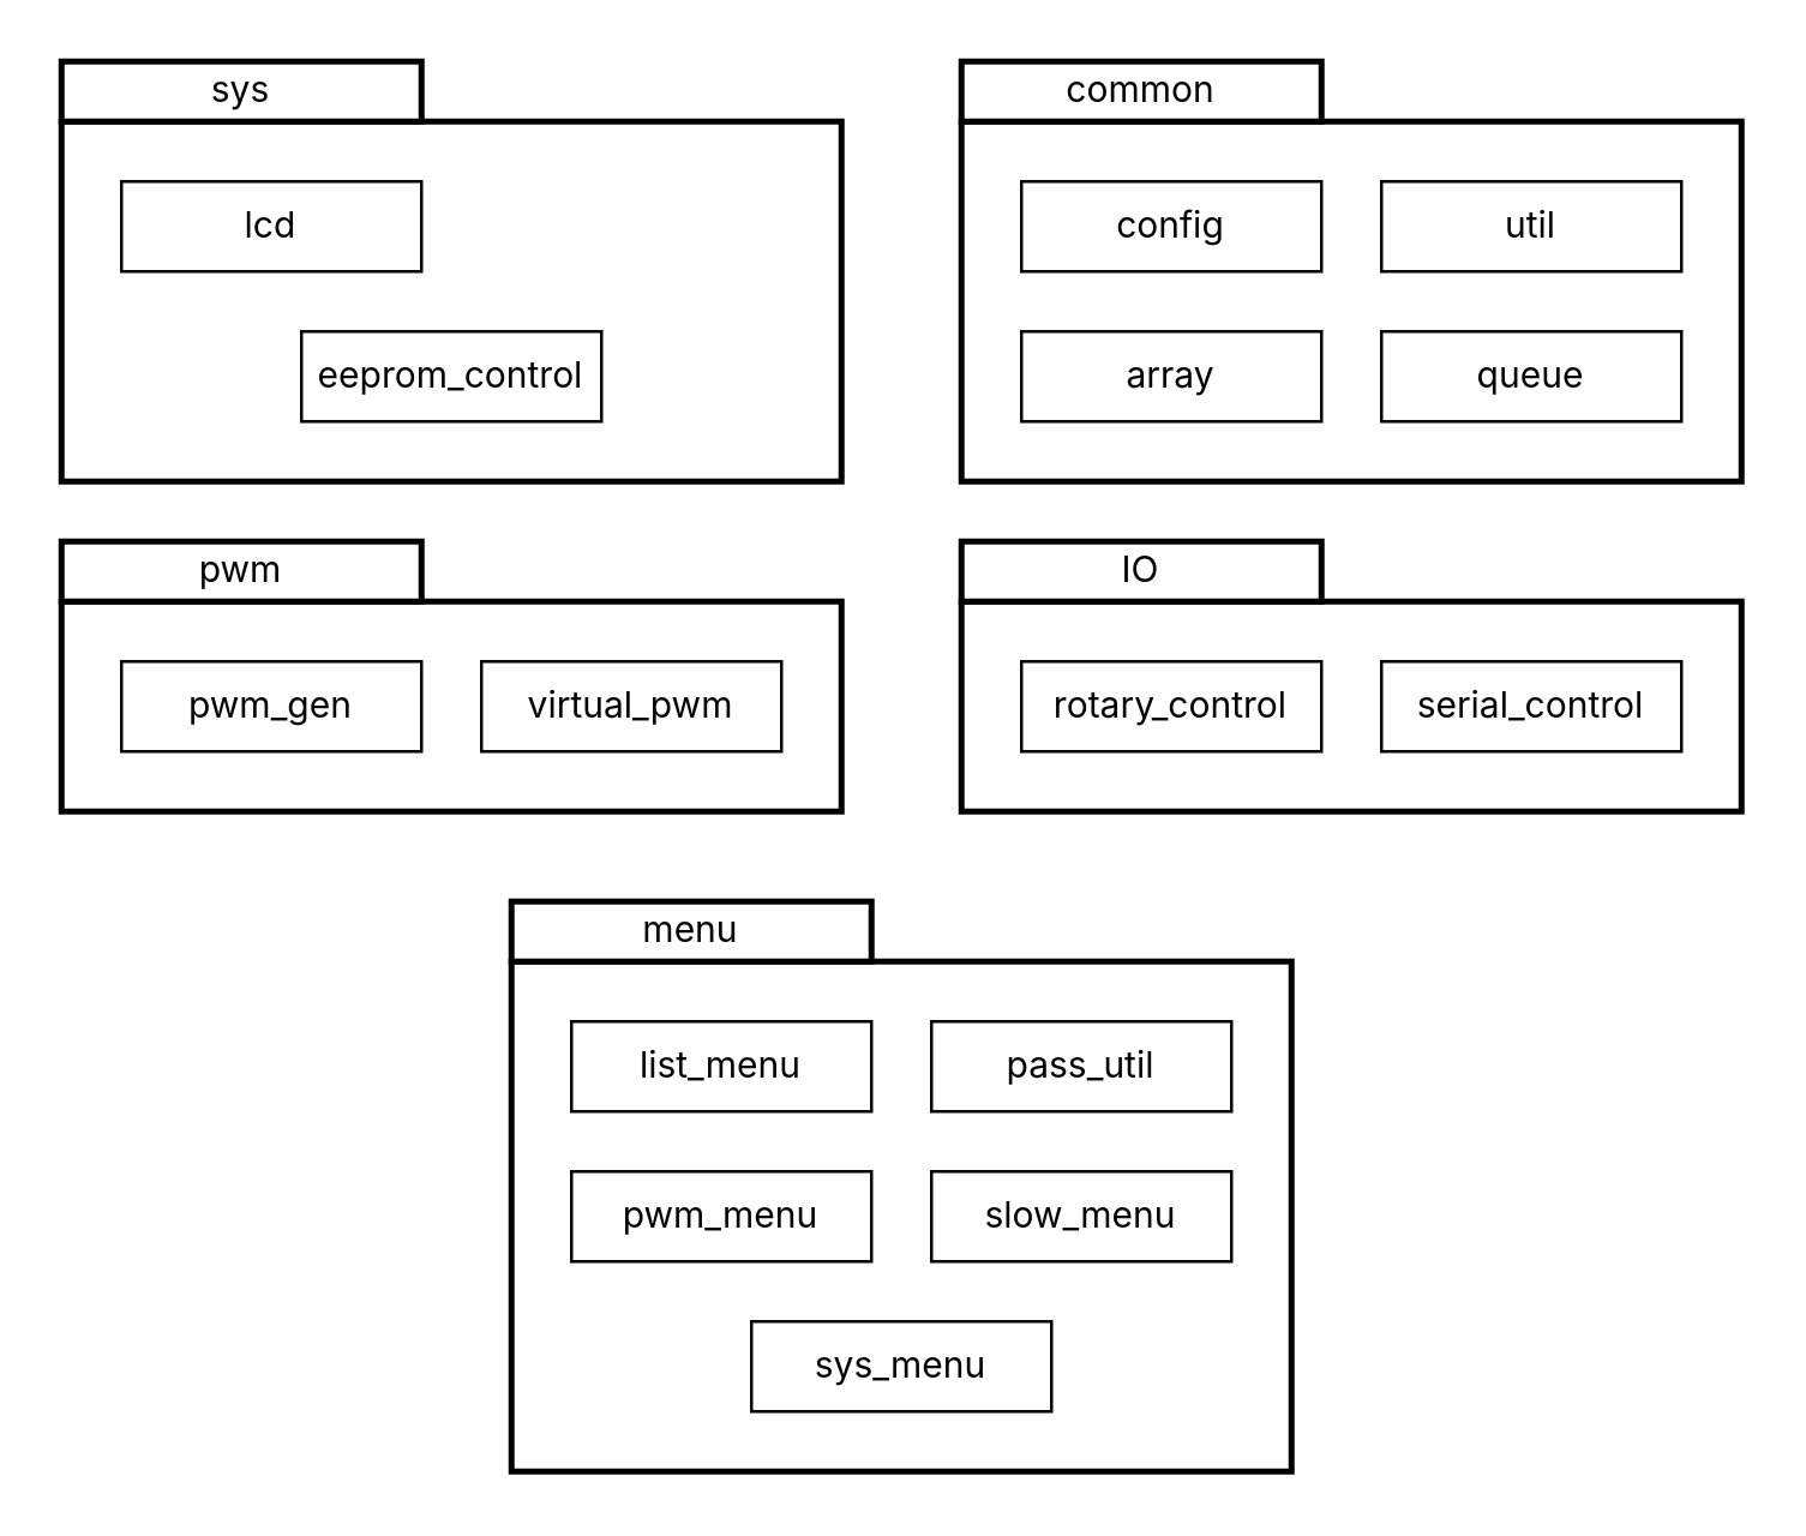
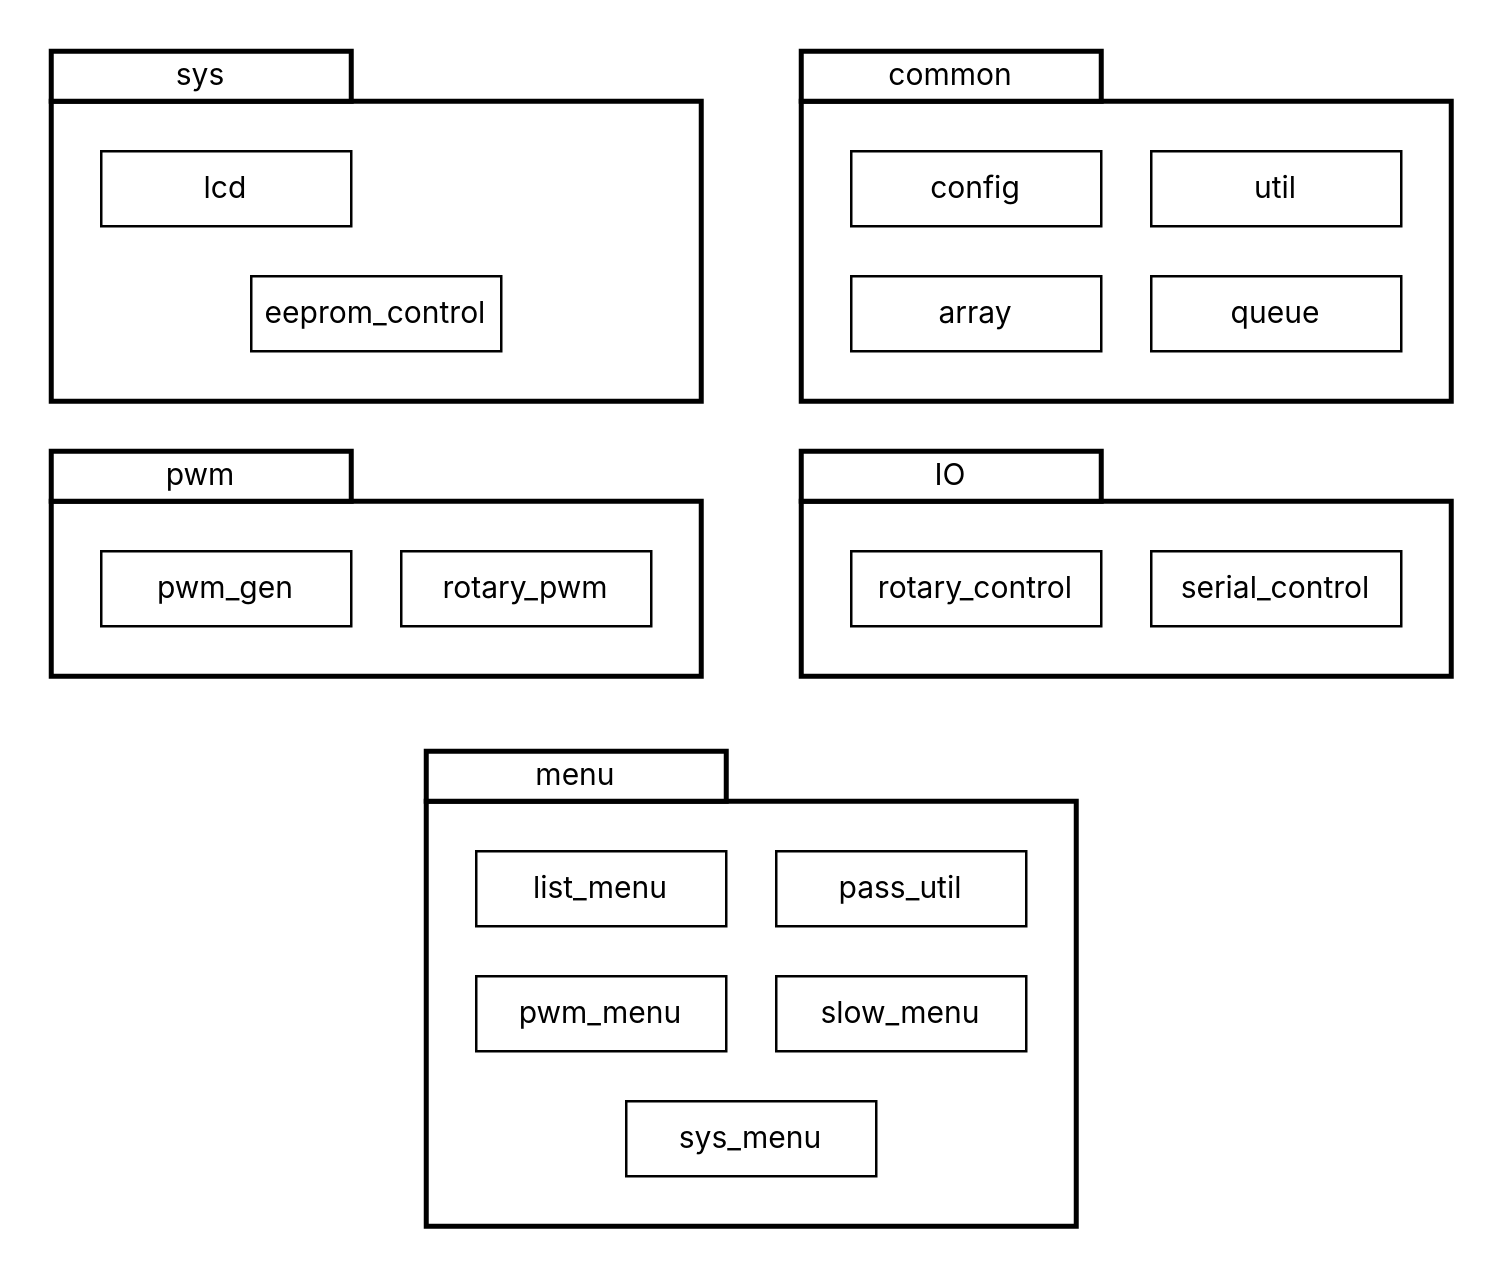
  <mxCell id="0" />
  <mxCell id="1" parent="0" />
  <mxCell id="2" value="" style="rounded=0;whiteSpace=wrap;html=1;strokeWidth=2;" vertex="1" parent="1"><mxGeometry x="320" y="200" width="260" height="70" as="geometry" /></mxCell>
  <mxCell id="3" value="&lt;font face=&quot;Inter&quot;&gt;IO&lt;/font&gt;" style="rounded=0;whiteSpace=wrap;html=1;strokeWidth=2;" vertex="1" parent="1"><mxGeometry x="320" y="180" width="120" height="20" as="geometry" /></mxCell>
  <mxCell id="4" value="&lt;font data-font-src=&quot;https://fonts.googleapis.com/css?family=Inter&quot; face=&quot;Inter&quot;&gt;rotary_control&lt;/font&gt;" style="rounded=0;whiteSpace=wrap;html=1;strokeWidth=1;" vertex="1" parent="1"><mxGeometry x="340" y="220" width="100" height="30" as="geometry" /></mxCell>
  <mxCell id="5" value="&lt;font data-font-src=&quot;https://fonts.googleapis.com/css?family=Inter&quot; face=&quot;Inter&quot;&gt;serial_control&lt;/font&gt;" style="rounded=0;whiteSpace=wrap;html=1;strokeWidth=1;" vertex="1" parent="1"><mxGeometry x="460" y="220" width="100" height="30" as="geometry" /></mxCell>
  <mxCell id="6" value="" style="rounded=0;whiteSpace=wrap;html=1;strokeWidth=2;" vertex="1" parent="1"><mxGeometry x="320" y="40" width="260" height="120" as="geometry" /></mxCell>
  <mxCell id="7" value="&lt;font face=&quot;Inter&quot;&gt;common&lt;/font&gt;" style="rounded=0;whiteSpace=wrap;html=1;strokeWidth=2;" vertex="1" parent="1"><mxGeometry x="320" y="20" width="120" height="20" as="geometry" /></mxCell>
  <mxCell id="8" value="&lt;font face=&quot;Inter&quot;&gt;array&lt;/font&gt;" style="rounded=0;whiteSpace=wrap;html=1;strokeWidth=1;" vertex="1" parent="1"><mxGeometry x="340" y="110" width="100" height="30" as="geometry" /></mxCell>
  <mxCell id="9" value="&lt;font face=&quot;Inter&quot;&gt;queue&lt;/font&gt;" style="rounded=0;whiteSpace=wrap;html=1;strokeWidth=1;" vertex="1" parent="1"><mxGeometry x="460" y="110" width="100" height="30" as="geometry" /></mxCell>
  <mxCell id="10" value="&lt;font face=&quot;Inter&quot;&gt;util&lt;/font&gt;" style="rounded=0;whiteSpace=wrap;html=1;strokeWidth=1;" vertex="1" parent="1"><mxGeometry x="460" y="60" width="100" height="30" as="geometry" /></mxCell>
  <mxCell id="11" value="&lt;font face=&quot;Inter&quot;&gt;config&lt;/font&gt;" style="rounded=0;whiteSpace=wrap;html=1;strokeWidth=1;" vertex="1" parent="1"><mxGeometry x="340" y="60" width="100" height="30" as="geometry" /></mxCell>
  <mxCell id="12" value="" style="rounded=0;whiteSpace=wrap;html=1;strokeWidth=2;" vertex="1" parent="1"><mxGeometry x="20" y="40" width="260" height="120" as="geometry" /></mxCell>
  <mxCell id="13" value="&lt;font face=&quot;Inter&quot;&gt;sys&lt;/font&gt;" style="rounded=0;whiteSpace=wrap;html=1;strokeWidth=2;" vertex="1" parent="1"><mxGeometry x="20" y="20" width="120" height="20" as="geometry" /></mxCell>
  <mxCell id="14" value="&lt;font face=&quot;Inter&quot;&gt;eeprom_control&lt;/font&gt;" style="rounded=0;whiteSpace=wrap;html=1;strokeWidth=1;" vertex="1" parent="1"><mxGeometry x="100" y="110" width="100" height="30" as="geometry" /></mxCell>
  <mxCell id="15" value="&lt;font face=&quot;Inter&quot;&gt;lcd&lt;/font&gt;" style="rounded=0;whiteSpace=wrap;html=1;strokeWidth=1;" vertex="1" parent="1"><mxGeometry x="40" y="60" width="100" height="30" as="geometry" /></mxCell>
  <mxCell id="16" value="" style="rounded=0;whiteSpace=wrap;html=1;strokeWidth=2;" vertex="1" parent="1"><mxGeometry x="170" y="320" width="260" height="170" as="geometry" /></mxCell>
  <mxCell id="17" value="&lt;font face=&quot;Inter&quot;&gt;menu&lt;/font&gt;" style="rounded=0;whiteSpace=wrap;html=1;strokeWidth=2;" vertex="1" parent="1"><mxGeometry x="170" y="300" width="120" height="20" as="geometry" /></mxCell>
  <mxCell id="18" value="&lt;font face=&quot;Inter&quot;&gt;pwm_menu&lt;/font&gt;" style="rounded=0;whiteSpace=wrap;html=1;strokeWidth=1;" vertex="1" parent="1"><mxGeometry x="190" y="390" width="100" height="30" as="geometry" /></mxCell>
  <mxCell id="19" value="&lt;font face=&quot;Inter&quot;&gt;pass_util&lt;/font&gt;" style="rounded=0;whiteSpace=wrap;html=1;strokeWidth=1;" vertex="1" parent="1"><mxGeometry x="310" y="340" width="100" height="30" as="geometry" /></mxCell>
  <mxCell id="20" value="&lt;font face=&quot;Inter&quot;&gt;list_menu&lt;/font&gt;" style="rounded=0;whiteSpace=wrap;html=1;strokeWidth=1;" vertex="1" parent="1"><mxGeometry x="190" y="340" width="100" height="30" as="geometry" /></mxCell>
  <mxCell id="21" value="&lt;font face=&quot;Inter&quot;&gt;slow_menu&lt;/font&gt;" style="rounded=0;whiteSpace=wrap;html=1;strokeWidth=1;" vertex="1" parent="1"><mxGeometry x="310" y="390" width="100" height="30" as="geometry" /></mxCell>
  <mxCell id="22" value="&lt;font face=&quot;Inter&quot;&gt;sys_menu&lt;/font&gt;" style="rounded=0;whiteSpace=wrap;html=1;strokeWidth=1;" vertex="1" parent="1"><mxGeometry x="250" y="440" width="100" height="30" as="geometry" /></mxCell>
  <mxCell id="23" value="" style="rounded=0;whiteSpace=wrap;html=1;strokeWidth=2;" vertex="1" parent="1"><mxGeometry x="20" y="200" width="260" height="70" as="geometry" /></mxCell>
  <mxCell id="24" value="&lt;font face=&quot;Inter&quot;&gt;pwm&lt;/font&gt;" style="rounded=0;whiteSpace=wrap;html=1;strokeWidth=2;" vertex="1" parent="1"><mxGeometry x="20" y="180" width="120" height="20" as="geometry" /></mxCell>
- <mxCell id="25" value="&lt;font face=&quot;Inter&quot;&gt;virtual_pwm&lt;/font&gt;" style="rounded=0;whiteSpace=wrap;html=1;strokeWidth=1;" vertex="1" parent="1"><mxGeometry x="160" y="220" width="100" height="30" as="geometry" /></mxCell>
+ <mxCell id="25" value="&lt;font face=&quot;Inter&quot;&gt;rotary_pwm&lt;/font&gt;" style="rounded=0;whiteSpace=wrap;html=1;strokeWidth=1;" vertex="1" parent="1"><mxGeometry x="160" y="220" width="100" height="30" as="geometry" /></mxCell>
  <mxCell id="26" value="&lt;font face=&quot;Inter&quot;&gt;pwm_gen&lt;/font&gt;" style="rounded=0;whiteSpace=wrap;html=1;strokeWidth=1;" vertex="1" parent="1"><mxGeometry x="40" y="220" width="100" height="30" as="geometry" /></mxCell>
